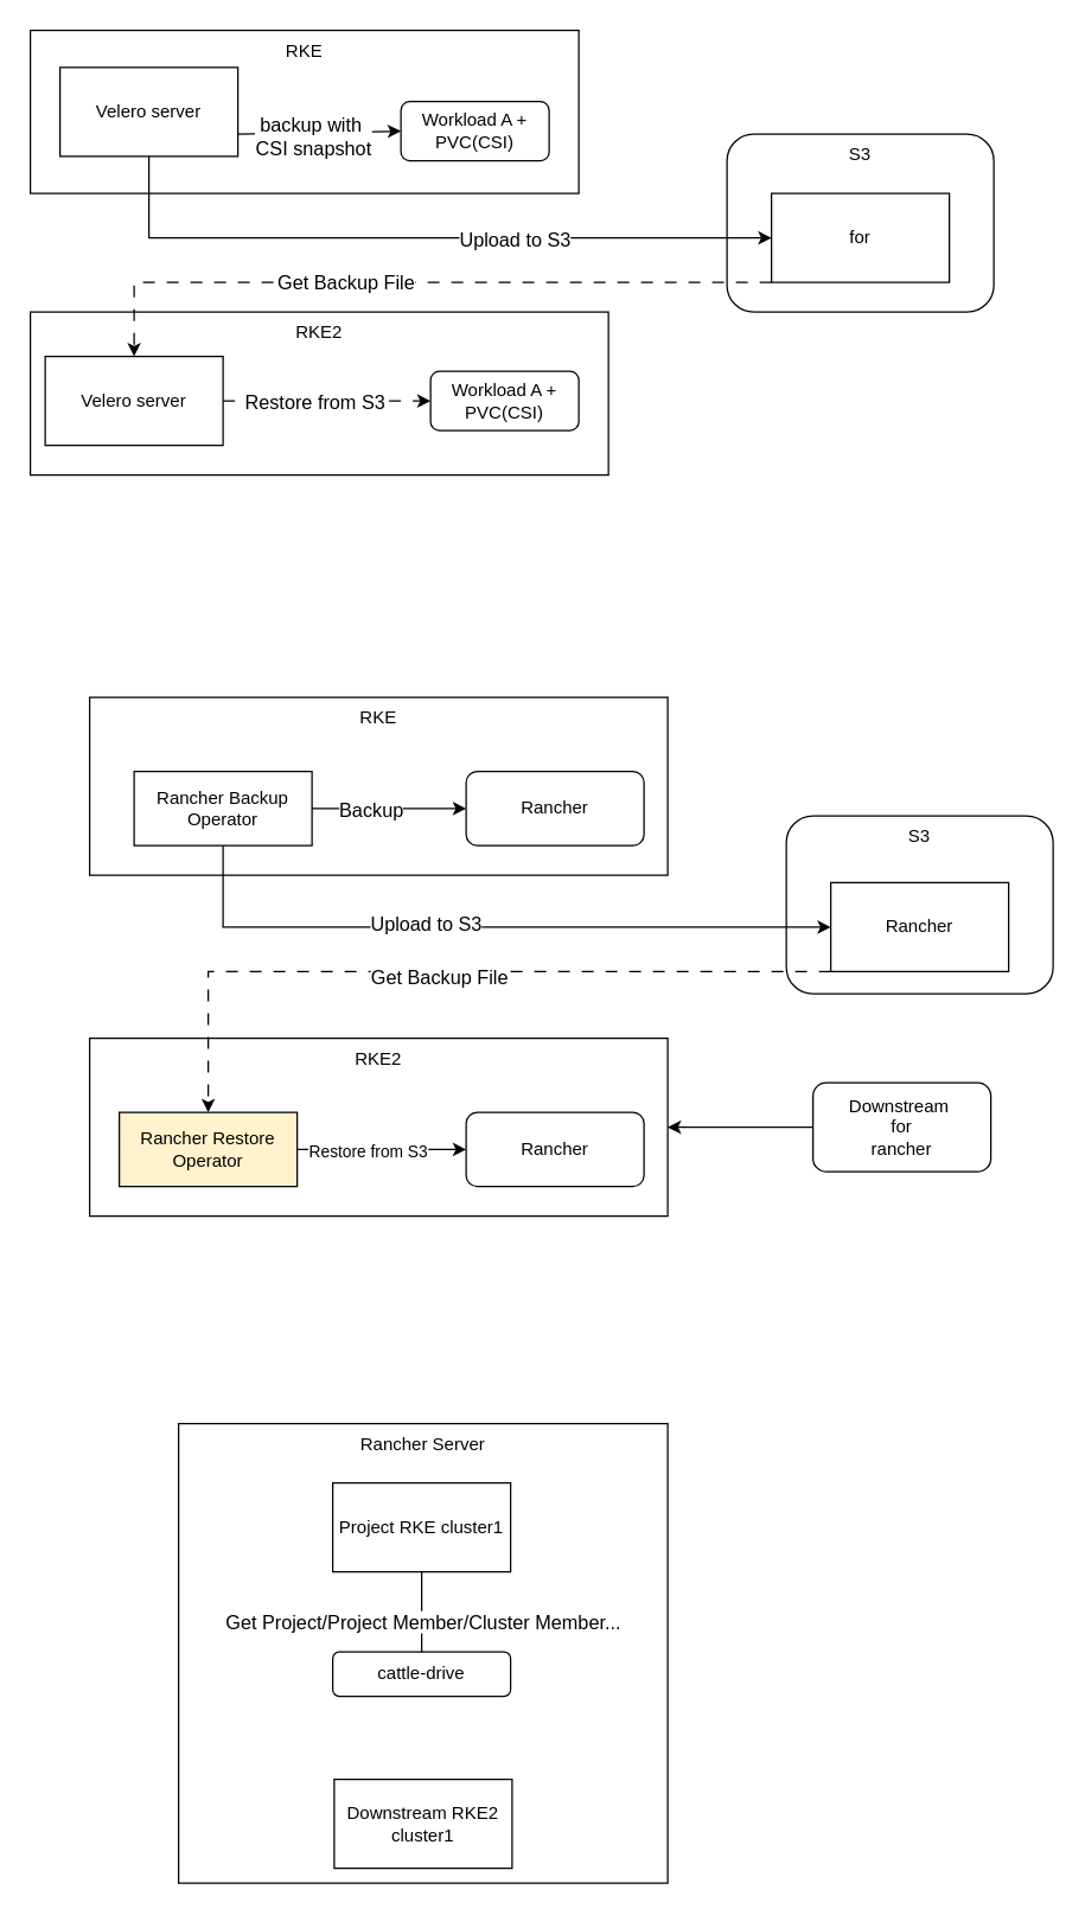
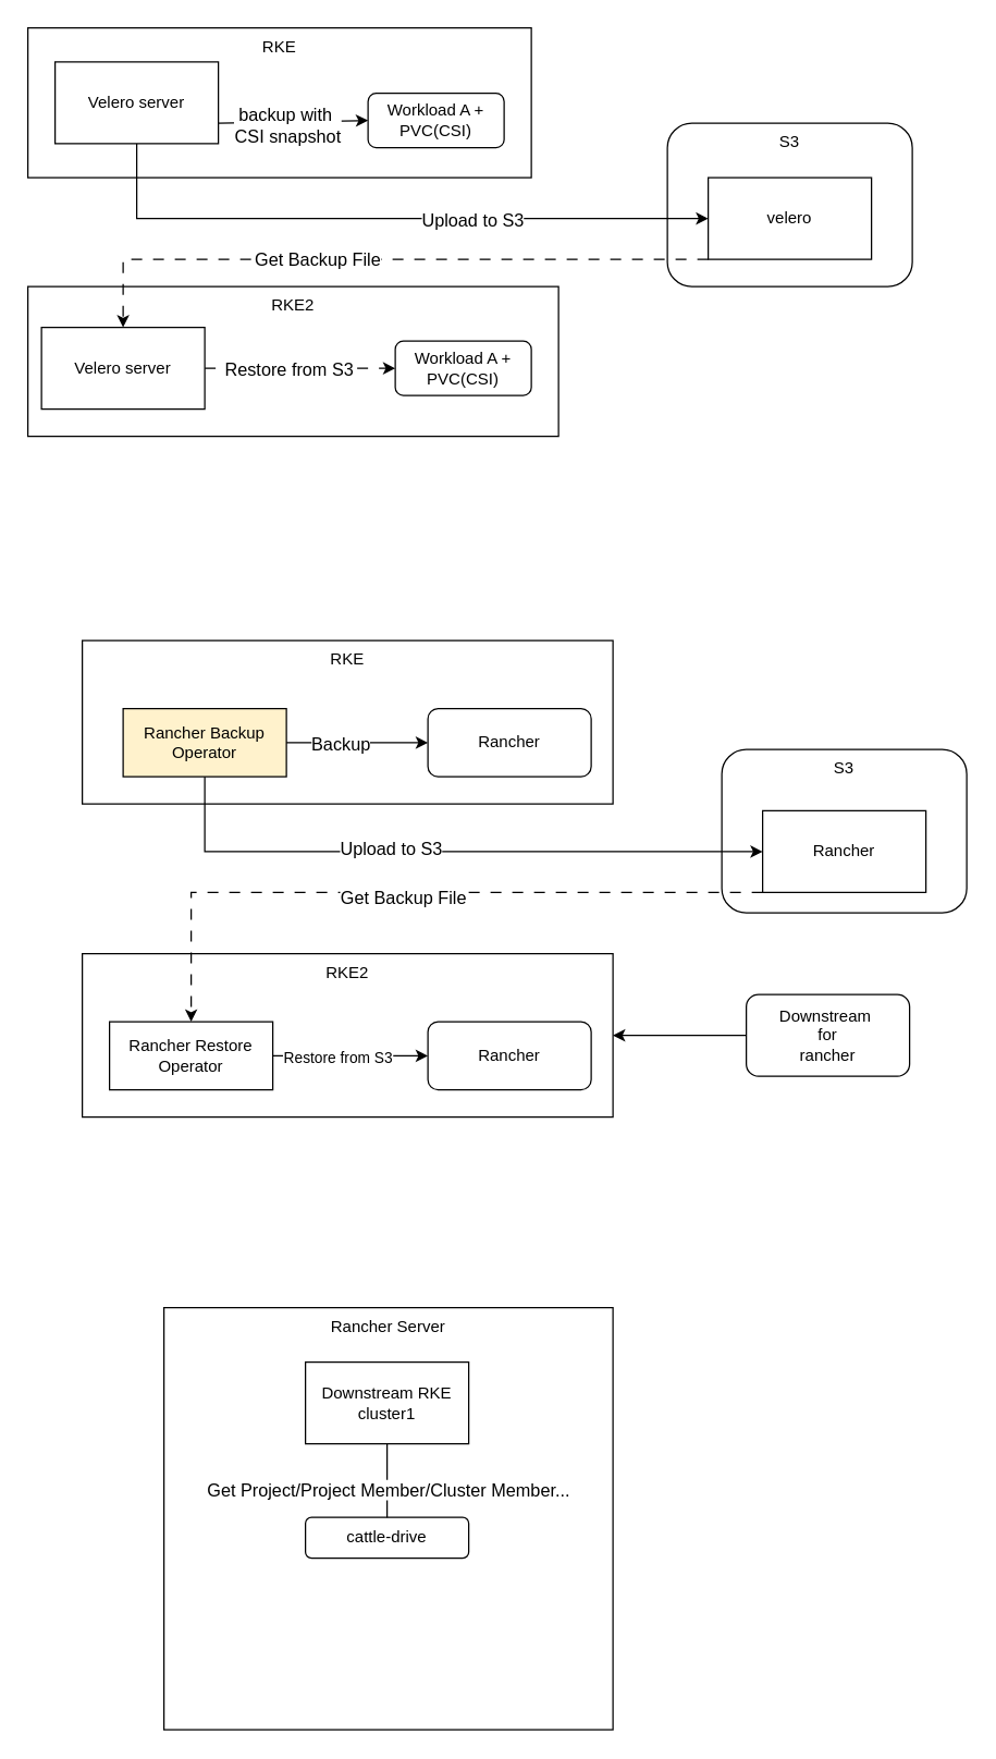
  <mxCell id="0" />
  <mxCell id="1" parent="0" />
  <mxCell id="2" value="RKE" style="rounded=0;whiteSpace=wrap;html=1;verticalAlign=top;" parent="1" vertex="1"><mxGeometry x="20" y="20" width="370" height="110" as="geometry" /></mxCell>
  <mxCell id="3" value="RKE2" style="rounded=0;whiteSpace=wrap;html=1;verticalAlign=top;" parent="1" vertex="1"><mxGeometry x="20" y="210" width="390" height="110" as="geometry" /></mxCell>
  <mxCell id="4" value="S3" style="rounded=1;whiteSpace=wrap;html=1;verticalAlign=top;" parent="1" vertex="1"><mxGeometry x="490" y="90" width="180" height="120" as="geometry" /></mxCell>
- <mxCell id="5" value="for" style="rounded=0;whiteSpace=wrap;html=1;" parent="1" vertex="1"><mxGeometry x="520" y="130" width="120" height="60" as="geometry" /></mxCell>
+ <mxCell id="5" value="velero" style="rounded=0;whiteSpace=wrap;html=1;" parent="1" vertex="1"><mxGeometry x="520" y="130" width="120" height="60" as="geometry" /></mxCell>
  <mxCell id="6" value="Velero server" style="rounded=0;whiteSpace=wrap;html=1;" parent="1" vertex="1"><mxGeometry x="40" y="45" width="120" height="60" as="geometry" /></mxCell>
  <mxCell id="7" value="Workload A + PVC(CSI)" style="rounded=1;whiteSpace=wrap;html=1;" parent="1" vertex="1"><mxGeometry x="270" y="68" width="100" height="40" as="geometry" /></mxCell>
  <mxCell id="8" value="Workload A + PVC(CSI)" style="rounded=1;whiteSpace=wrap;html=1;" parent="1" vertex="1"><mxGeometry x="290" y="250" width="100" height="40" as="geometry" /></mxCell>
  <mxCell id="9" value="" style="endArrow=classic;html=1;rounded=0;exitX=1;exitY=0.75;exitDx=0;exitDy=0;entryX=0;entryY=0.5;entryDx=0;entryDy=0;" parent="1" source="6" target="7" edge="1"><mxGeometry width="50" height="50" relative="1" as="geometry"><mxPoint x="130" y="90" as="sourcePoint" /><mxPoint x="180" y="40" as="targetPoint" /></mxGeometry></mxCell>
  <mxCell id="10" value="backup with&amp;nbsp;&lt;div&gt;CSI snapshot&lt;/div&gt;" style="edgeLabel;html=1;align=center;verticalAlign=middle;resizable=0;points=[];fontSize=13;" parent="9" vertex="1" connectable="0"><mxGeometry x="-0.218" y="-1" relative="1" as="geometry"><mxPoint x="7" y="1" as="offset" /></mxGeometry></mxCell>
  <mxCell id="11" value="" style="endArrow=classic;html=1;rounded=0;exitX=0.5;exitY=1;exitDx=0;exitDy=0;entryX=0;entryY=0.5;entryDx=0;entryDy=0;" parent="1" source="6" target="5" edge="1"><mxGeometry width="50" height="50" relative="1" as="geometry"><mxPoint x="260" y="220" as="sourcePoint" /><mxPoint x="310" y="170" as="targetPoint" /><Array as="points"><mxPoint x="100" y="160" /></Array></mxGeometry></mxCell>
  <mxCell id="12" value="Upload to S3" style="edgeLabel;html=1;align=center;verticalAlign=middle;resizable=0;points=[];fontSize=13;" parent="11" vertex="1" connectable="0"><mxGeometry x="0.169" relative="1" as="geometry"><mxPoint x="23" as="offset" /></mxGeometry></mxCell>
  <mxCell id="13" value="" style="endArrow=classic;html=1;rounded=0;exitX=1;exitY=0.5;exitDx=0;exitDy=0;entryX=0;entryY=0.5;entryDx=0;entryDy=0;dashed=1;dashPattern=8 8;" parent="1" source="15" target="8" edge="1"><mxGeometry width="50" height="50" relative="1" as="geometry"><mxPoint x="280" y="400" as="sourcePoint" /><mxPoint x="330" y="350" as="targetPoint" /></mxGeometry></mxCell>
  <mxCell id="14" value="Restore from S3" style="edgeLabel;html=1;align=center;verticalAlign=middle;resizable=0;points=[];fontSize=13;" parent="13" vertex="1" connectable="0"><mxGeometry x="0.096" y="-3" relative="1" as="geometry"><mxPoint x="-16" y="-3" as="offset" /></mxGeometry></mxCell>
  <mxCell id="15" value="Velero server" style="rounded=0;whiteSpace=wrap;html=1;" parent="1" vertex="1"><mxGeometry x="30" y="240" width="120" height="60" as="geometry" /></mxCell>
  <mxCell id="16" value="" style="endArrow=classic;html=1;rounded=0;exitX=0;exitY=1;exitDx=0;exitDy=0;entryX=0.5;entryY=0;entryDx=0;entryDy=0;dashed=1;dashPattern=8 8;" parent="1" source="5" target="15" edge="1"><mxGeometry width="50" height="50" relative="1" as="geometry"><mxPoint x="0" y="190" as="sourcePoint" /><mxPoint x="50" y="140" as="targetPoint" /><Array as="points"><mxPoint x="90" y="190" /></Array></mxGeometry></mxCell>
  <mxCell id="17" value="Get Backup File" style="edgeLabel;html=1;align=center;verticalAlign=middle;resizable=0;points=[];fontSize=13;" parent="16" vertex="1" connectable="0"><mxGeometry x="0.2" y="-1" relative="1" as="geometry"><mxPoint as="offset" /></mxGeometry></mxCell>
  <mxCell id="18" value="RKE" style="rounded=0;whiteSpace=wrap;html=1;verticalAlign=top;" vertex="1" parent="1"><mxGeometry x="60" y="470" width="390" height="120" as="geometry" /></mxCell>
  <mxCell id="19" value="Rancher" style="rounded=1;whiteSpace=wrap;html=1;" vertex="1" parent="1"><mxGeometry x="314" y="520" width="120" height="50" as="geometry" /></mxCell>
- <mxCell id="20" value="Rancher Backup Operator" style="rounded=0;whiteSpace=wrap;html=1;" vertex="1" parent="1"><mxGeometry x="90" y="520" width="120" height="50" as="geometry" /></mxCell>
+ <mxCell id="20" value="Rancher Backup Operator" style="rounded=0;whiteSpace=wrap;html=1;fillColor=#fff2cc;" vertex="1" parent="1"><mxGeometry x="90" y="520" width="120" height="50" as="geometry" /></mxCell>
  <mxCell id="21" value="S3" style="rounded=1;whiteSpace=wrap;html=1;verticalAlign=top;" vertex="1" parent="1"><mxGeometry x="530" y="550" width="180" height="120" as="geometry" /></mxCell>
  <mxCell id="22" value="Rancher" style="rounded=0;whiteSpace=wrap;html=1;" vertex="1" parent="1"><mxGeometry x="560" y="595" width="120" height="60" as="geometry" /></mxCell>
  <mxCell id="23" value="" style="endArrow=classic;html=1;rounded=0;exitX=1;exitY=0.5;exitDx=0;exitDy=0;entryX=0;entryY=0.5;entryDx=0;entryDy=0;" edge="1" parent="1" source="20" target="19"><mxGeometry width="50" height="50" relative="1" as="geometry"><mxPoint x="280" y="520" as="sourcePoint" /><mxPoint x="330" y="470" as="targetPoint" /></mxGeometry></mxCell>
  <mxCell id="24" value="Backup" style="edgeLabel;html=1;align=center;verticalAlign=middle;resizable=0;points=[];fontSize=13;" vertex="1" connectable="0" parent="23"><mxGeometry x="-0.405" y="3" relative="1" as="geometry"><mxPoint x="8" y="3" as="offset" /></mxGeometry></mxCell>
  <mxCell id="25" value="" style="endArrow=classic;html=1;rounded=0;exitX=0.5;exitY=1;exitDx=0;exitDy=0;" edge="1" parent="1" source="20" target="22"><mxGeometry width="50" height="50" relative="1" as="geometry"><mxPoint x="260" y="700" as="sourcePoint" /><mxPoint x="310" y="650" as="targetPoint" /><Array as="points"><mxPoint x="150" y="625" /></Array></mxGeometry></mxCell>
  <mxCell id="26" value="Upload to S3" style="edgeLabel;html=1;align=center;verticalAlign=middle;resizable=0;points=[];fontSize=13;" vertex="1" connectable="0" parent="25"><mxGeometry x="-0.178" y="3" relative="1" as="geometry"><mxPoint as="offset" /></mxGeometry></mxCell>
  <mxCell id="27" value="RKE2" style="rounded=0;whiteSpace=wrap;html=1;verticalAlign=top;" vertex="1" parent="1"><mxGeometry x="60" y="700" width="390" height="120" as="geometry" /></mxCell>
- <mxCell id="28" value="Rancher Restore Operator" style="rounded=0;whiteSpace=wrap;html=1;fillColor=#fff2cc;" vertex="1" parent="1"><mxGeometry x="80" y="750" width="120" height="50" as="geometry" /></mxCell>
+ <mxCell id="28" value="Rancher Restore Operator" style="rounded=0;whiteSpace=wrap;html=1;" vertex="1" parent="1"><mxGeometry x="80" y="750" width="120" height="50" as="geometry" /></mxCell>
  <mxCell id="29" value="Rancher" style="rounded=1;whiteSpace=wrap;html=1;" vertex="1" parent="1"><mxGeometry x="314" y="750" width="120" height="50" as="geometry" /></mxCell>
  <mxCell id="30" value="" style="endArrow=classic;html=1;rounded=0;exitX=0;exitY=1;exitDx=0;exitDy=0;entryX=0.5;entryY=0;entryDx=0;entryDy=0;dashed=1;dashPattern=8 8;" edge="1" parent="1" source="22" target="28"><mxGeometry width="50" height="50" relative="1" as="geometry"><mxPoint x="370" y="660" as="sourcePoint" /><mxPoint x="420" y="610" as="targetPoint" /><Array as="points"><mxPoint x="140" y="655" /></Array></mxGeometry></mxCell>
  <mxCell id="31" value="Get Backup File" style="edgeLabel;html=1;align=center;verticalAlign=middle;resizable=0;points=[];fontSize=13;" vertex="1" connectable="0" parent="30"><mxGeometry x="0.03" y="3" relative="1" as="geometry"><mxPoint as="offset" /></mxGeometry></mxCell>
  <mxCell id="32" value="" style="endArrow=classic;html=1;rounded=0;exitX=1;exitY=0.5;exitDx=0;exitDy=0;entryX=0;entryY=0.5;entryDx=0;entryDy=0;" edge="1" parent="1" source="28" target="29"><mxGeometry width="50" height="50" relative="1" as="geometry"><mxPoint x="270" y="800" as="sourcePoint" /><mxPoint x="320" y="750" as="targetPoint" /></mxGeometry></mxCell>
  <mxCell id="33" value="Restore from S3" style="edgeLabel;html=1;align=center;verticalAlign=middle;resizable=0;points=[];" vertex="1" connectable="0" parent="32"><mxGeometry x="-0.353" y="-1" relative="1" as="geometry"><mxPoint x="10" as="offset" /></mxGeometry></mxCell>
  <mxCell id="34" value="Downstream&amp;nbsp;&lt;div&gt;for&lt;br&gt;&lt;div&gt;rancher&lt;/div&gt;&lt;/div&gt;" style="rounded=1;whiteSpace=wrap;html=1;" vertex="1" parent="1"><mxGeometry x="548" y="730" width="120" height="60" as="geometry" /></mxCell>
  <mxCell id="35" value="" style="endArrow=classic;html=1;rounded=0;exitX=0;exitY=0.5;exitDx=0;exitDy=0;entryX=1;entryY=0.5;entryDx=0;entryDy=0;" edge="1" parent="1" source="34" target="27"><mxGeometry width="50" height="50" relative="1" as="geometry"><mxPoint x="510" y="780" as="sourcePoint" /><mxPoint x="560" y="730" as="targetPoint" /></mxGeometry></mxCell>
  <mxCell id="36" value="Rancher Server" style="rounded=0;whiteSpace=wrap;html=1;verticalAlign=top;" vertex="1" parent="1"><mxGeometry x="120" y="960" width="330" height="310" as="geometry" /></mxCell>
  <mxCell id="37" value="cattle-drive" style="rounded=1;whiteSpace=wrap;html=1;" vertex="1" parent="1"><mxGeometry x="224" y="1114" width="120" height="30" as="geometry" /></mxCell>
- <mxCell id="38" value="Project RKE cluster1" style="rounded=0;whiteSpace=wrap;html=1;" vertex="1" parent="1"><mxGeometry x="224" y="1000" width="120" height="60" as="geometry" /></mxCell>
- <mxCell id="39" value="Downstream RKE2 cluster1" style="rounded=0;whiteSpace=wrap;html=1;" vertex="1" parent="1"><mxGeometry x="225" y="1200" width="120" height="60" as="geometry" /></mxCell>
+ <mxCell id="38" value="Downstream RKE cluster1" style="rounded=0;whiteSpace=wrap;html=1;" vertex="1" parent="1"><mxGeometry x="224" y="1000" width="120" height="60" as="geometry" /></mxCell>
  <mxCell id="40" value="" style="endArrow=none;html=1;rounded=0;exitX=0.5;exitY=0;exitDx=0;exitDy=0;entryX=0.5;entryY=1;entryDx=0;entryDy=0;" edge="1" parent="1" source="37" target="38"><mxGeometry width="50" height="50" relative="1" as="geometry"><mxPoint x="380" y="1090" as="sourcePoint" /><mxPoint x="430" y="1040" as="targetPoint" /></mxGeometry></mxCell>
  <mxCell id="41" value="Get Project/Project Member/Cluster Member..." style="edgeLabel;html=1;align=center;verticalAlign=middle;resizable=0;points=[];fontSize=13;" vertex="1" connectable="0" parent="40"><mxGeometry x="-0.222" relative="1" as="geometry"><mxPoint as="offset" /></mxGeometry></mxCell>
